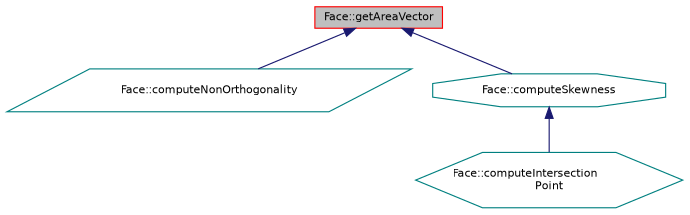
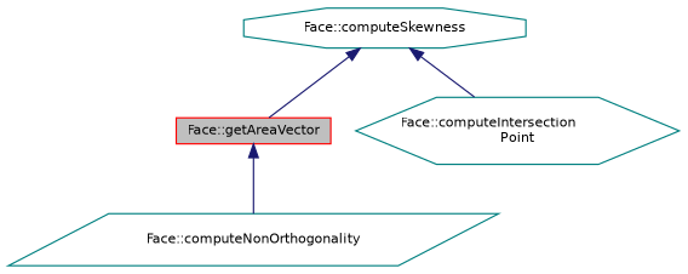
  digraph {
    rankdir=TB
    node [color=teal fontname=Helvetica fontsize=10]
    edge [color=midnightblue dir=back fontname=Helvetica fontsize=10 labelfontname=Helvetica labelfontsize=10 style=solid]
    n1 [color=red fillcolor=grey75 fontcolor=black height=0.2 label="Face::getAreaVector" shape=box style=filled width=0.4]
    n2 [height=0.2 label="Face::computeNonOrthogonality" shape=parallelogram width=0.4]
    n3 [height=0.2 label="Face::computeSkewness" shape=octagon width=0.4]
    n4 [height=0.2 label="Face::computeIntersection\lPoint" shape=hexagon width=0.4]
    n1 -> n2
-   n1 -> n3
+   n3 -> n1
    n3 -> n4
  }
